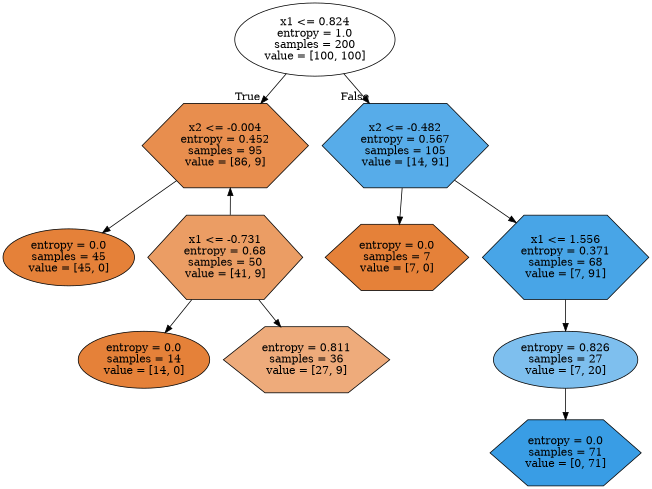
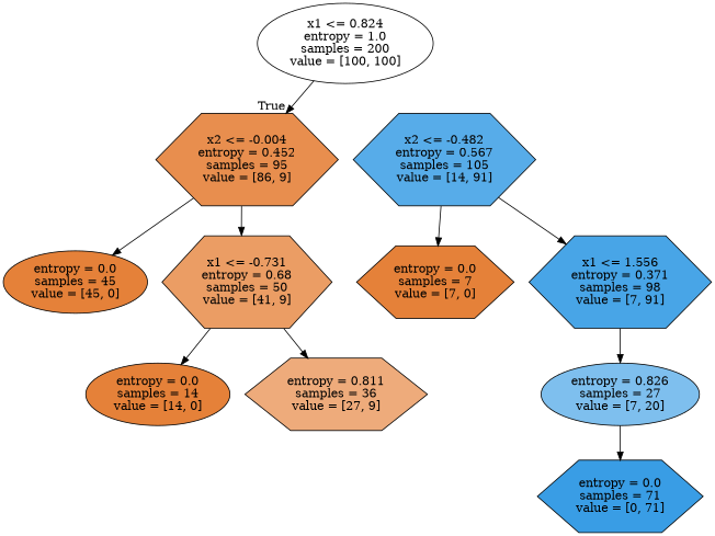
  digraph {
    node [color=black fillcolor="#e58139" shape=hexagon style=filled]
    n1 [fillcolor="#ffffff" label="x1 <= 0.824\nentropy = 1.0\nsamples = 200\nvalue = [100, 100]" shape=ellipse]
    n2 [fillcolor="#e88e4e" label="x2 <= -0.004\nentropy = 0.452\nsamples = 95\nvalue = [86, 9]"]
    n3 [fillcolor="#57ace9" label="x2 <= -0.482\nentropy = 0.567\nsamples = 105\nvalue = [14, 91]"]
    n4 [label="entropy = 0.0\nsamples = 45\nvalue = [45, 0]" shape=ellipse]
    n5 [fillcolor="#eb9d64" label="x1 <= -0.731\nentropy = 0.68\nsamples = 50\nvalue = [41, 9]"]
    n6 [label="entropy = 0.0\nsamples = 7\nvalue = [7, 0]"]
-   n7 [fillcolor="#48a5e7" label="x1 <= 1.556\nentropy = 0.371\nsamples = 68\nvalue = [7, 91]"]
+   n7 [fillcolor="#48a5e7" label="x1 <= 1.556\nentropy = 0.371\nsamples = 98\nvalue = [7, 91]"]
    n8 [label="entropy = 0.0\nsamples = 14\nvalue = [14, 0]" shape=ellipse]
    n9 [fillcolor="#eeab7b" label="entropy = 0.811\nsamples = 36\nvalue = [27, 9]"]
    n10 [fillcolor="#7ebfee" label="entropy = 0.826\nsamples = 27\nvalue = [7, 20]" shape=ellipse]
    n11 [fillcolor="#399de5" label="entropy = 0.0\nsamples = 71\nvalue = [0, 71]"]
    n1 -> n2 [headlabel=True labelangle=45 labeldistance=2.5]
-   n1 -> n3 [headlabel=False labelangle=-45 labeldistance=2.5]
    n2 -> n4
-   n5 -> n2
+   n2 -> n5
    n3 -> n6
    n3 -> n7
    n5 -> n8
    n5 -> n9
    n7 -> n10
    n10 -> n11
  }
